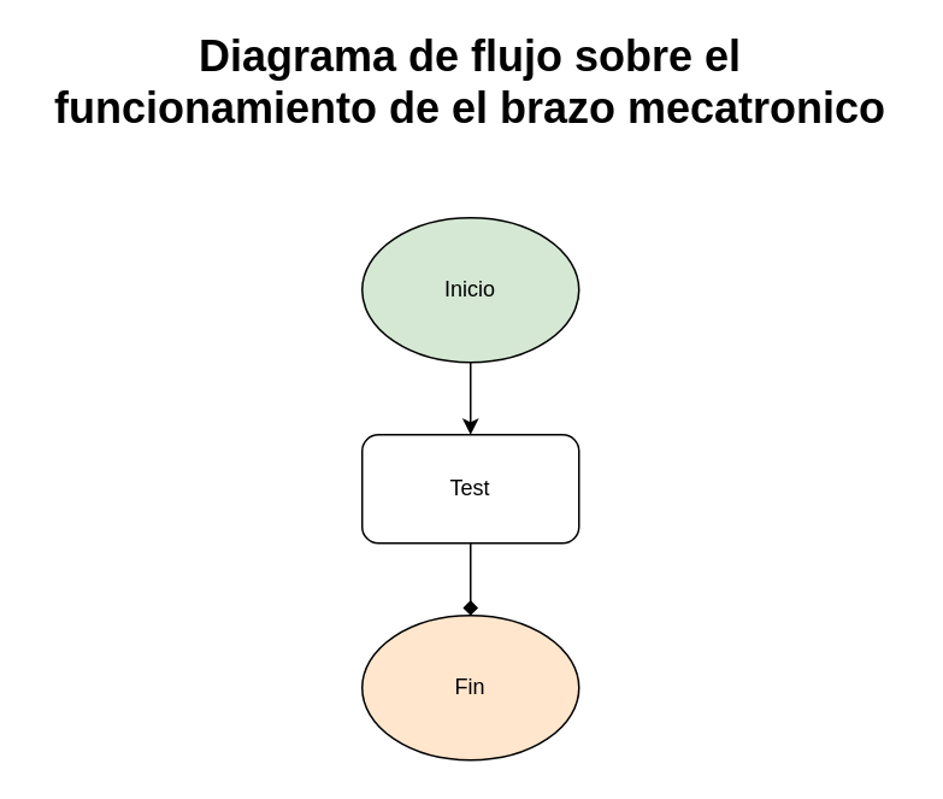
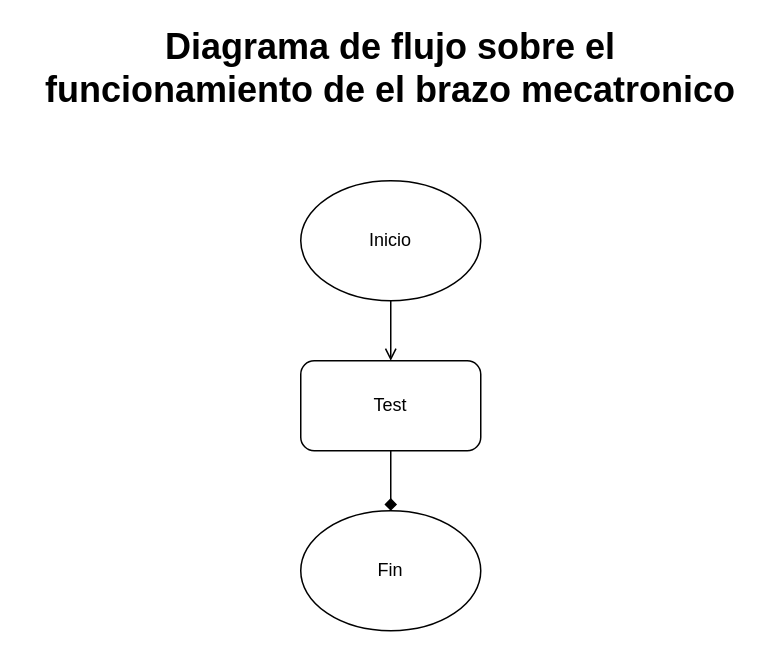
  <mxCell id="0" />
  <mxCell id="1" parent="0" />
- <mxCell id="2" style="edgeStyle=orthogonalEdgeStyle;rounded=0;orthogonalLoop=1;jettySize=auto;html=1;exitX=0.5;exitY=1;exitDx=0;exitDy=0;entryX=0.5;entryY=0;entryDx=0;entryDy=0;" parent="1" source="3" target="6" edge="1"><mxGeometry relative="1" as="geometry" /></mxCell>
- <mxCell id="3" value="Inicio" style="ellipse;whiteSpace=wrap;html=1;fillColor=#d5e8d4;" parent="1" vertex="1"><mxGeometry x="200" y="110" width="120" height="80" as="geometry" /></mxCell>
- <mxCell id="4" value="Fin" style="ellipse;whiteSpace=wrap;html=1;fillColor=#ffe6cc;" parent="1" vertex="1"><mxGeometry x="200" y="330" width="120" height="80" as="geometry" /></mxCell>
+ <mxCell id="2" style="edgeStyle=orthogonalEdgeStyle;rounded=0;orthogonalLoop=1;jettySize=auto;html=1;exitX=0.5;exitY=1;exitDx=0;exitDy=0;entryX=0.5;entryY=0;entryDx=0;entryDy=0;endArrow=open;" parent="1" source="3" target="6" edge="1"><mxGeometry relative="1" as="geometry" /></mxCell>
+ <mxCell id="3" value="Inicio" style="ellipse;whiteSpace=wrap;html=1;" parent="1" vertex="1"><mxGeometry x="200" y="110" width="120" height="80" as="geometry" /></mxCell>
+ <mxCell id="4" value="Fin" style="ellipse;whiteSpace=wrap;html=1;" parent="1" vertex="1"><mxGeometry x="200" y="330" width="120" height="80" as="geometry" /></mxCell>
  <mxCell id="5" style="edgeStyle=orthogonalEdgeStyle;rounded=0;orthogonalLoop=1;jettySize=auto;html=1;exitX=0.5;exitY=1;exitDx=0;exitDy=0;entryX=0.5;entryY=0;entryDx=0;entryDy=0;endArrow=diamond;" parent="1" source="6" target="4" edge="1"><mxGeometry relative="1" as="geometry" /></mxCell>
  <mxCell id="6" value="Test" style="rounded=1;whiteSpace=wrap;html=1;" parent="1" vertex="1"><mxGeometry x="200" y="230" width="120" height="60" as="geometry" /></mxCell>
  <mxCell id="7" value="&lt;h1&gt;&lt;b&gt;Diagrama de flujo sobre el funcionamiento de el brazo mecatronico&lt;/b&gt;&lt;/h1&gt;" style="text;html=1;align=center;verticalAlign=middle;whiteSpace=wrap;rounded=0;" vertex="1" parent="1"><mxGeometry x="20" y="20" width="480" height="30" as="geometry" /></mxCell>
